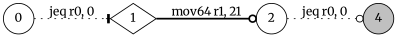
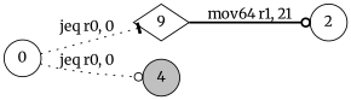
  digraph {
    fontname=Merriweather
    rankdir=LR
    node [fontname=Merriweather shape=circle]
    edge [arrowhead=odot fontname=Merriweather style=dotted]
-   1 [shape=diamond]
+   1 [shape=diamond label=9]
    0
    2
    4 [fillcolor=grey style="rounded,filled"]
    1 -> 2 [label="mov64 r1, 21" style=bold]
    0 -> 1 [arrowhead=tee label="jeq r0, 0"]
-   2 -> 4 [label="jeq r0, 0"]
+   0 -> 4 [label="jeq r0, 0"]
  }
